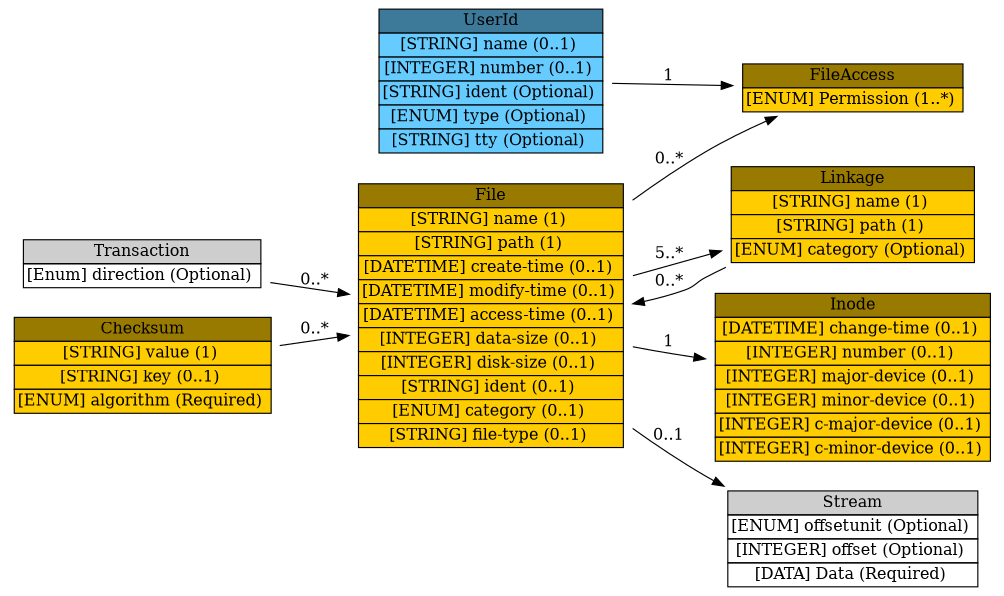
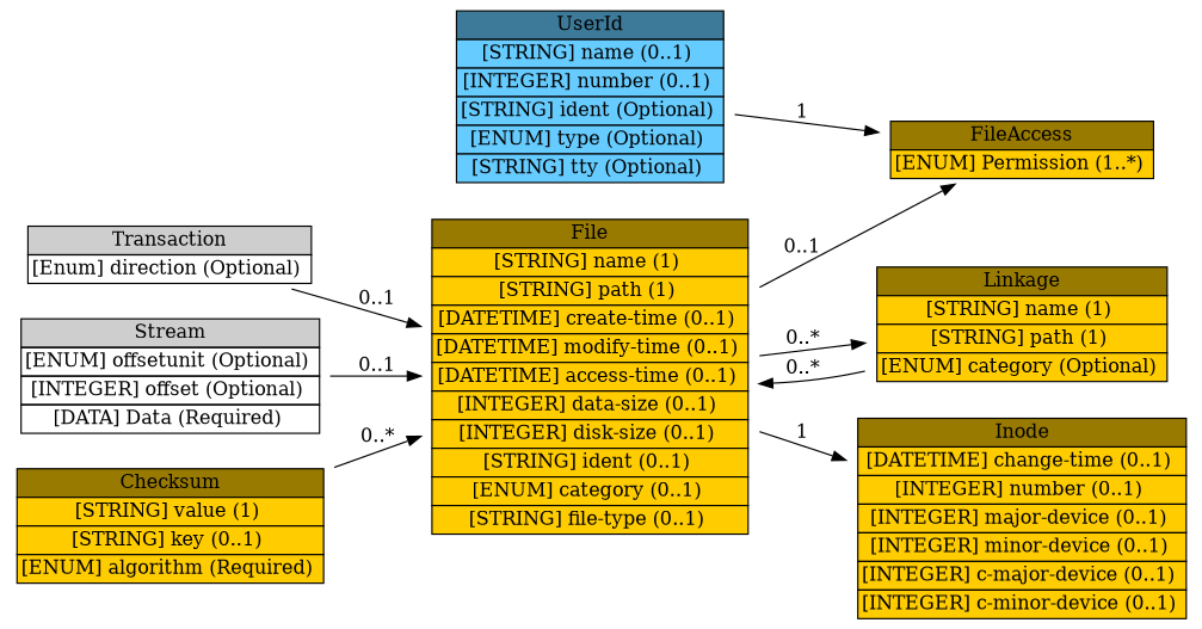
  digraph {
    rankdir=LR
    node [shape=plaintext]
    n1 [height=0.68056 label=<<table BORDER="0" CELLBORDER="1" CELLSPACING="0"> <tr > <td BGCOLOR="#CECECE" HREF="#" TITLE="The Transaction class contains specific information about the data exchange during the attack.">Transaction</td> </tr>" %<tr><td HREF="#" TITLE="Direction of the attack source &lt;-&gt; target">[Enum] direction (Optional) </td></tr>%</table>> width=3]
    n2 [height=3.1806 label=<<table BORDER="0" CELLBORDER="1" CELLSPACING="0"> <tr > <td BGCOLOR="#997a00" HREF="#" TITLE="The File class provides specific information about a file or other file-like object that has been created, deleted, or modified on the target. The description can provide either the file settings prior to the event or the file settings at the time of the event, as specified using the &quot;category&quot; attribute. ">File</td> </tr>" %<tr><td BGCOLOR="#FFCC00" HREF="#" TITLE="The name of the file to which the alert applies, not including the path to the file.">[STRING] name (1) </td></tr>%<tr><td BGCOLOR="#FFCC00" HREF="#" TITLE="The full path to the file, including the name.  The path name should be represented in as &quot;universal&quot; a manner as possible, to facilitate processing of the alert.">[STRING] path (1) </td></tr>%<tr><td BGCOLOR="#FFCC00" HREF="#" TITLE="Time the file was created.  Note that this is *not* the Unix &quot;st_ctime&quot; file attribute (which is not file creation time).  The Unix &quot;st_ctime&quot; attribute is contained in the &quot;Inode&quot; class.">[DATETIME] create-time (0..1) </td></tr>%<tr><td BGCOLOR="#FFCC00" HREF="#" TITLE="Time the file was last modified.">[DATETIME] modify-time (0..1) </td></tr>%<tr><td BGCOLOR="#FFCC00" HREF="#" TITLE="Time the file was last accessed.">[DATETIME] access-time (0..1) </td></tr>%<tr><td BGCOLOR="#FFCC00" HREF="#" TITLE="The size of the data, in bytes.  Typically what is meant when referring to file size.  On Unix UFS file systems, this value corresponds to stat.st_size.  On Windows NTFS, this value corresponds to Valid Data Length (VDL).">[INTEGER] data-size (0..1) </td></tr>%<tr><td BGCOLOR="#FFCC00" HREF="#" TITLE="The physical space on disk consumed by the file, in bytes.  On Unix UFS file systems, this value corresponds to 512 * stat.st_blocks.  On Windows NTFS, this value corresponds to End of File (EOF).">[INTEGER] disk-size (0..1) </td></tr>%<tr><td BGCOLOR="#FFCC00" HREF="#" TITLE="A unique identifier for this file; see Section 3.2.9.">[STRING] ident (0..1) </td></tr>%<tr><td BGCOLOR="#FFCC00" HREF="#" TITLE="The type of file system the file resides on.  This attribute governs how path names and other attributes are interpreted.">[ENUM] category (0..1) </td></tr>%<tr><td BGCOLOR="#FFCC00" HREF="#" TITLE="The type of file, as a mime-type.">[STRING] file-type (0..1) </td></tr>%</table>> width=3.3333]
    n3 [height=0.68056 label=<<table BORDER="0" CELLBORDER="1" CELLSPACING="0"> <tr > <td BGCOLOR="#997a00" HREF="#" TITLE="The FileAccess class represents the access permissions on a file. The representation is intended to be useful across operating systems. ">FileAccess</td> </tr>" %<tr><td BGCOLOR="#FFCC00" HREF="#" TITLE="Level of access allowed.  The permitted values are shown below.  There is no default value.  (See also Section 10.)">[ENUM] Permission (1..*) </td></tr>%</table>> width=2.75]
    n4 [height=1.2361 label=<<table BORDER="0" CELLBORDER="1" CELLSPACING="0"> <tr > <td BGCOLOR="#997a00" HREF="#" TITLE="The Linkage class represents file system connections between the file described in the &lt;File&gt; element and other objects in the file system. For example, if the &lt;File&gt; element is a symbolic link or shortcut, then the &lt;Linkage&gt; element should contain the name of the object the link points to. Further information can be provided about the object in the &lt;Linkage&gt; element with another &lt;File&gt; element, if appropriate. ">Linkage</td> </tr>" %<tr><td BGCOLOR="#FFCC00" HREF="#" TITLE="The name of the file system object, not including the path.">[STRING] name (1) </td></tr>%<tr><td BGCOLOR="#FFCC00" HREF="#" TITLE="The full path to the file system object, including the name.  The path name should be represented in as &quot;universal&quot; a manner as possible, to facilitate processing of the alert.">[STRING] path (1) </td></tr>%<tr><td BGCOLOR="#FFCC00" HREF="#" TITLE="Section 10.)">[ENUM] category (Optional) </td></tr>%</table>> width=3.0278]
    n5 [height=2.0694 label=<<table BORDER="0" CELLBORDER="1" CELLSPACING="0"> <tr > <td BGCOLOR="#997a00" HREF="#" TITLE="The Inode class is used to represent the additional information contained in a Unix file system i-node. ">Inode</td> </tr>" %<tr><td BGCOLOR="#FFCC00" HREF="#" TITLE="The time of the last inode change, given by the st_ctime element of &quot;struct stat&quot;.">[DATETIME] change-time (0..1) </td></tr>%<tr><td BGCOLOR="#FFCC00" HREF="#" TITLE="The inode number.">[INTEGER] number (0..1) </td></tr>%<tr><td BGCOLOR="#FFCC00" HREF="#" TITLE="The major device number of the device the file resides on.">[INTEGER] major-device (0..1) </td></tr>%<tr><td BGCOLOR="#FFCC00" HREF="#" TITLE="The minor device number of the device the file resides on.">[INTEGER] minor-device (0..1) </td></tr>%<tr><td BGCOLOR="#FFCC00" HREF="#" TITLE="The major device of the file itself, if it is a character special device.">[INTEGER] c-major-device (0..1) </td></tr>%<tr><td BGCOLOR="#FFCC00" HREF="#" TITLE="The minor device of the file itself, if it is a character special device.">[INTEGER] c-minor-device (0..1) </td></tr>%</table>> width=3.4444]
    n6 [height=1.2361 label=<<table BORDER="0" CELLBORDER="1" CELLSPACING="0"> <tr > <td BGCOLOR="#CECECE" HREF="#" TITLE="The Stram class contains specific information about the content of a file">Stream</td> </tr>" %<tr><td HREF="#" TITLE="">[ENUM] offsetunit (Optional) </td></tr>%<tr><td HREF="#" TITLE="Amount of units (determined by the offsetunit attribute) to seek into the File">[INTEGER] offset (Optional) </td></tr>%<tr><td HREF="#" TITLE="Content of the file">[DATA] Data (Required) </td></tr>%</table>> width=3.1111]
    n7 [height=1.2361 label=<<table BORDER="0" CELLBORDER="1" CELLSPACING="0"> <tr > <td BGCOLOR="#997a00" HREF="#" TITLE="The Checksum class represents checksum information associated with the file. This checksum information can be provided by file integrity checkers, among others. ">Checksum</td> </tr>" %<tr><td BGCOLOR="#FFCC00" HREF="#" TITLE="The value of the checksum.">[STRING] value (1) </td></tr>%<tr><td BGCOLOR="#FFCC00" HREF="#" TITLE="The key to the checksum, if appropriate.">[STRING] key (0..1) </td></tr>%<tr><td BGCOLOR="#FFCC00" HREF="#" TITLE="default value.  (See also Section 10.)">[ENUM] algorithm (Required) </td></tr>%</table>> width=3.1389]
    n8 [height=1.7917 label=<<table BORDER="0" CELLBORDER="1" CELLSPACING="0"> <tr > <td BGCOLOR="#3d7a99" HREF="#" TITLE="The UserId class provides specific information about a user. More than one UserId can be used within the User class to indicate attempts to transition from one user to another, or to provide complete information about a user&#39;s (or process&#39;) privileges. ">UserId</td> </tr>" %<tr><td BGCOLOR="#66CCFF" HREF="#" TITLE="A user or group name.">[STRING] name (0..1) </td></tr>%<tr><td BGCOLOR="#66CCFF" HREF="#" TITLE="A user or group number.">[INTEGER] number (0..1) </td></tr>%<tr><td BGCOLOR="#66CCFF" HREF="#" TITLE="A unique identifier for the user id, see Section 3.2.9.">[STRING] ident (Optional) </td></tr>%<tr><td BGCOLOR="#66CCFF" HREF="#" TITLE="The type of user information represented.  The permitted values for this attribute are shown below.  The default value is &quot;original-user&quot;.  (See also Section 10.)">[ENUM] type (Optional) </td></tr>%<tr><td BGCOLOR="#66CCFF" HREF="#" TITLE="The tty the user is using.">[STRING] tty (Optional) </td></tr>%</table>> width=2.8611]
-   n1 -> n2 [label="0..*"]
-   n2 -> n3 [label="0..*"]
-   n2 -> n4 [label="5..*"]
+   n1 -> n2 [label="0..1"]
+   n2 -> n3 [label="0..1"]
+   n2 -> n4 [label="0..*"]
    n2 -> n5 [label=1]
-   n2 -> n6 [label="0..1"]
+   n6 -> n2 [label="0..1"]
    n4 -> n2 [label="0..*"]
    n7 -> n2 [label="0..*"]
    n8 -> n3 [label=1]
  }
